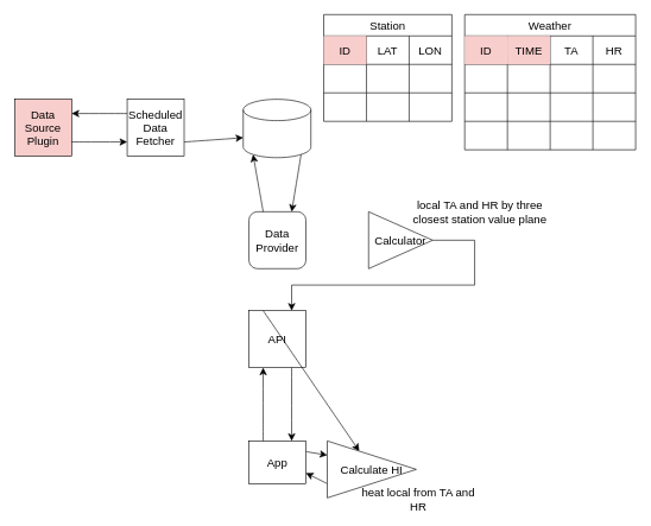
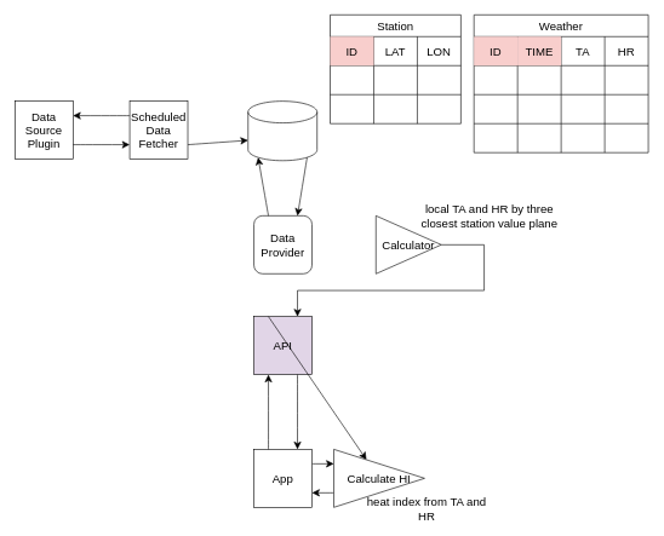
  <mxCell id="0" />
  <mxCell id="1" parent="0" />
- <mxCell id="2" value="Data Source&lt;br&gt;Plugin" style="whiteSpace=wrap;html=1;aspect=fixed;fontSize=16;fillColor=#f8cecc;" vertex="1" parent="1"><mxGeometry x="20" y="139" width="80" height="80" as="geometry" /></mxCell>
+ <mxCell id="2" value="Data Source&lt;br&gt;Plugin" style="whiteSpace=wrap;html=1;aspect=fixed;fontSize=16;" vertex="1" parent="1"><mxGeometry x="20" y="139" width="80" height="80" as="geometry" /></mxCell>
  <mxCell id="3" value="" style="shape=cylinder3;whiteSpace=wrap;html=1;boundedLbl=1;backgroundOutline=1;size=15;fontSize=16;" vertex="1" parent="1"><mxGeometry x="341" y="139" width="95" height="82" as="geometry" /></mxCell>
  <mxCell id="4" value="Scheduled Data Fetcher" style="whiteSpace=wrap;html=1;aspect=fixed;fontSize=16;" vertex="1" parent="1"><mxGeometry x="178" y="139" width="80" height="80" as="geometry" /></mxCell>
  <mxCell id="5" value="" style="endArrow=classic;html=1;rounded=0;fontSize=12;startSize=8;endSize=8;curved=1;entryX=1;entryY=0.25;entryDx=0;entryDy=0;exitX=0;exitY=0.25;exitDx=0;exitDy=0;" edge="1" parent="1" source="4" target="2"><mxGeometry width="50" height="50" relative="1" as="geometry"><mxPoint x="581" y="467" as="sourcePoint" /><mxPoint x="631" y="417" as="targetPoint" /></mxGeometry></mxCell>
  <mxCell id="6" value="" style="endArrow=classic;html=1;rounded=0;fontSize=12;startSize=8;endSize=8;curved=1;exitX=1;exitY=0.75;exitDx=0;exitDy=0;entryX=0;entryY=0.75;entryDx=0;entryDy=0;" edge="1" parent="1" source="2" target="4"><mxGeometry width="50" height="50" relative="1" as="geometry"><mxPoint x="581" y="467" as="sourcePoint" /><mxPoint x="631" y="417" as="targetPoint" /></mxGeometry></mxCell>
  <mxCell id="7" value="" style="endArrow=classic;html=1;rounded=0;fontSize=12;startSize=8;endSize=8;curved=1;exitX=1;exitY=0.75;exitDx=0;exitDy=0;entryX=0;entryY=0;entryDx=0;entryDy=54;entryPerimeter=0;" edge="1" parent="1" source="4" target="3"><mxGeometry width="50" height="50" relative="1" as="geometry"><mxPoint x="581" y="467" as="sourcePoint" /><mxPoint x="631" y="417" as="targetPoint" /></mxGeometry></mxCell>
- <mxCell id="8" value="API" style="whiteSpace=wrap;html=1;aspect=fixed;fontSize=16;" vertex="1" parent="1"><mxGeometry x="349" y="436" width="80" height="80" as="geometry" /></mxCell>
+ <mxCell id="8" value="API" style="whiteSpace=wrap;html=1;aspect=fixed;fontSize=16;fillColor=#e1d5e7;" vertex="1" parent="1"><mxGeometry x="349" y="436" width="80" height="80" as="geometry" /></mxCell>
  <mxCell id="9" value="Data Provider" style="whiteSpace=wrap;html=1;aspect=fixed;fontSize=16;rounded=1;" vertex="1" parent="1"><mxGeometry x="349" y="297" width="80" height="80" as="geometry" /></mxCell>
  <mxCell id="10" value="" style="endArrow=classic;html=1;rounded=0;fontSize=12;startSize=8;endSize=8;curved=1;exitX=0.25;exitY=0;exitDx=0;exitDy=0;" edge="1" parent="1" source="8" target="53"><mxGeometry width="50" height="50" relative="1" as="geometry"><mxPoint x="581" y="467" as="sourcePoint" /><mxPoint x="631" y="417" as="targetPoint" /></mxGeometry></mxCell>
  <mxCell id="11" value="" style="endArrow=classic;html=1;rounded=0;fontSize=12;startSize=8;endSize=8;curved=1;exitX=0.25;exitY=0;exitDx=0;exitDy=0;entryX=0.145;entryY=1;entryDx=0;entryDy=-4.35;entryPerimeter=0;" edge="1" parent="1" source="9" target="3"><mxGeometry width="50" height="50" relative="1" as="geometry"><mxPoint x="581" y="467" as="sourcePoint" /><mxPoint x="631" y="417" as="targetPoint" /></mxGeometry></mxCell>
  <mxCell id="12" value="" style="endArrow=classic;html=1;rounded=0;fontSize=12;startSize=8;endSize=8;curved=1;exitX=0.855;exitY=1;exitDx=0;exitDy=-4.35;exitPerimeter=0;entryX=0.75;entryY=0;entryDx=0;entryDy=0;" edge="1" parent="1" source="3" target="9"><mxGeometry width="50" height="50" relative="1" as="geometry"><mxPoint x="593" y="253" as="sourcePoint" /><mxPoint x="643" y="203" as="targetPoint" /></mxGeometry></mxCell>
  <mxCell id="13" style="edgeStyle=none;rounded=0;orthogonalLoop=1;jettySize=auto;html=1;exitX=1;exitY=0.5;exitDx=0;exitDy=0;entryX=0.75;entryY=0;entryDx=0;entryDy=0;fontSize=12;startSize=8;endSize=8;" edge="1" parent="1" source="14" target="8"><mxGeometry relative="1" as="geometry"><Array as="points"><mxPoint x="666" y="337" /><mxPoint x="666" y="400" /><mxPoint x="409" y="400" /></Array></mxGeometry></mxCell>
  <mxCell id="14" value="Calculator" style="triangle;whiteSpace=wrap;html=1;fontSize=16;" vertex="1" parent="1"><mxGeometry x="517" y="297" width="90" height="80" as="geometry" /></mxCell>
  <mxCell id="15" value="Weather" style="shape=table;startSize=30;container=1;collapsible=0;childLayout=tableLayout;fontSize=16;" vertex="1" parent="1"><mxGeometry x="652" y="20" width="240" height="190" as="geometry" /></mxCell>
  <mxCell id="16" value="" style="shape=tableRow;horizontal=0;startSize=0;swimlaneHead=0;swimlaneBody=0;strokeColor=inherit;top=0;left=0;bottom=0;right=0;collapsible=0;dropTarget=0;fillColor=none;points=[[0,0.5],[1,0.5]];portConstraint=eastwest;fontSize=16;" vertex="1" parent="15"><mxGeometry y="30" width="240" height="40" as="geometry" /></mxCell>
  <mxCell id="17" value="ID" style="shape=partialRectangle;html=1;whiteSpace=wrap;connectable=0;strokeColor=#b85450;overflow=hidden;fillColor=#f8cecc;top=0;left=0;bottom=0;right=0;pointerEvents=1;fontSize=16;" vertex="1" parent="16"><mxGeometry width="60" height="40" as="geometry"><mxRectangle width="60" height="40" as="alternateBounds" /></mxGeometry></mxCell>
  <mxCell id="18" value="TIME" style="shape=partialRectangle;html=1;whiteSpace=wrap;connectable=0;strokeColor=#b85450;overflow=hidden;fillColor=#f8cecc;top=0;left=0;bottom=0;right=0;pointerEvents=1;fontSize=16;" vertex="1" parent="16"><mxGeometry x="60" width="60" height="40" as="geometry"><mxRectangle width="60" height="40" as="alternateBounds" /></mxGeometry></mxCell>
  <mxCell id="19" value="TA" style="shape=partialRectangle;html=1;whiteSpace=wrap;connectable=0;strokeColor=inherit;overflow=hidden;fillColor=none;top=0;left=0;bottom=0;right=0;pointerEvents=1;fontSize=16;" vertex="1" parent="16"><mxGeometry x="120" width="60" height="40" as="geometry"><mxRectangle width="60" height="40" as="alternateBounds" /></mxGeometry></mxCell>
  <mxCell id="20" value="HR" style="shape=partialRectangle;html=1;whiteSpace=wrap;connectable=0;strokeColor=inherit;overflow=hidden;fillColor=none;top=0;left=0;bottom=0;right=0;pointerEvents=1;fontSize=16;" vertex="1" parent="16"><mxGeometry x="180" width="60" height="40" as="geometry"><mxRectangle width="60" height="40" as="alternateBounds" /></mxGeometry></mxCell>
  <mxCell id="21" value="" style="shape=tableRow;horizontal=0;startSize=0;swimlaneHead=0;swimlaneBody=0;strokeColor=inherit;top=0;left=0;bottom=0;right=0;collapsible=0;dropTarget=0;fillColor=none;points=[[0,0.5],[1,0.5]];portConstraint=eastwest;fontSize=16;" vertex="1" parent="15"><mxGeometry y="70" width="240" height="40" as="geometry" /></mxCell>
  <mxCell id="22" value="" style="shape=partialRectangle;html=1;whiteSpace=wrap;connectable=0;strokeColor=inherit;overflow=hidden;fillColor=none;top=0;left=0;bottom=0;right=0;pointerEvents=1;fontSize=16;" vertex="1" parent="21"><mxGeometry width="60" height="40" as="geometry"><mxRectangle width="60" height="40" as="alternateBounds" /></mxGeometry></mxCell>
  <mxCell id="23" style="shape=partialRectangle;html=1;whiteSpace=wrap;connectable=0;strokeColor=inherit;overflow=hidden;fillColor=none;top=0;left=0;bottom=0;right=0;pointerEvents=1;fontSize=16;" vertex="1" parent="21"><mxGeometry x="60" width="60" height="40" as="geometry"><mxRectangle width="60" height="40" as="alternateBounds" /></mxGeometry></mxCell>
  <mxCell id="24" style="shape=partialRectangle;html=1;whiteSpace=wrap;connectable=0;strokeColor=inherit;overflow=hidden;fillColor=none;top=0;left=0;bottom=0;right=0;pointerEvents=1;fontSize=16;" vertex="1" parent="21"><mxGeometry x="120" width="60" height="40" as="geometry"><mxRectangle width="60" height="40" as="alternateBounds" /></mxGeometry></mxCell>
  <mxCell id="25" style="shape=partialRectangle;html=1;whiteSpace=wrap;connectable=0;strokeColor=inherit;overflow=hidden;fillColor=none;top=0;left=0;bottom=0;right=0;pointerEvents=1;fontSize=16;" vertex="1" parent="21"><mxGeometry x="180" width="60" height="40" as="geometry"><mxRectangle width="60" height="40" as="alternateBounds" /></mxGeometry></mxCell>
  <mxCell id="26" value="" style="shape=tableRow;horizontal=0;startSize=0;swimlaneHead=0;swimlaneBody=0;strokeColor=inherit;top=0;left=0;bottom=0;right=0;collapsible=0;dropTarget=0;fillColor=none;points=[[0,0.5],[1,0.5]];portConstraint=eastwest;fontSize=16;" vertex="1" parent="15"><mxGeometry y="110" width="240" height="40" as="geometry" /></mxCell>
  <mxCell id="27" value="" style="shape=partialRectangle;html=1;whiteSpace=wrap;connectable=0;strokeColor=inherit;overflow=hidden;fillColor=none;top=0;left=0;bottom=0;right=0;pointerEvents=1;fontSize=16;" vertex="1" parent="26"><mxGeometry width="60" height="40" as="geometry"><mxRectangle width="60" height="40" as="alternateBounds" /></mxGeometry></mxCell>
  <mxCell id="28" style="shape=partialRectangle;html=1;whiteSpace=wrap;connectable=0;strokeColor=inherit;overflow=hidden;fillColor=none;top=0;left=0;bottom=0;right=0;pointerEvents=1;fontSize=16;" vertex="1" parent="26"><mxGeometry x="60" width="60" height="40" as="geometry"><mxRectangle width="60" height="40" as="alternateBounds" /></mxGeometry></mxCell>
  <mxCell id="29" style="shape=partialRectangle;html=1;whiteSpace=wrap;connectable=0;strokeColor=inherit;overflow=hidden;fillColor=none;top=0;left=0;bottom=0;right=0;pointerEvents=1;fontSize=16;" vertex="1" parent="26"><mxGeometry x="120" width="60" height="40" as="geometry"><mxRectangle width="60" height="40" as="alternateBounds" /></mxGeometry></mxCell>
  <mxCell id="30" style="shape=partialRectangle;html=1;whiteSpace=wrap;connectable=0;strokeColor=inherit;overflow=hidden;fillColor=none;top=0;left=0;bottom=0;right=0;pointerEvents=1;fontSize=16;" vertex="1" parent="26"><mxGeometry x="180" width="60" height="40" as="geometry"><mxRectangle width="60" height="40" as="alternateBounds" /></mxGeometry></mxCell>
  <mxCell id="31" value="" style="shape=tableRow;horizontal=0;startSize=0;swimlaneHead=0;swimlaneBody=0;strokeColor=inherit;top=0;left=0;bottom=0;right=0;collapsible=0;dropTarget=0;fillColor=none;points=[[0,0.5],[1,0.5]];portConstraint=eastwest;fontSize=16;" vertex="1" parent="15"><mxGeometry y="150" width="240" height="40" as="geometry" /></mxCell>
  <mxCell id="32" value="" style="shape=partialRectangle;html=1;whiteSpace=wrap;connectable=0;strokeColor=inherit;overflow=hidden;fillColor=none;top=0;left=0;bottom=0;right=0;pointerEvents=1;fontSize=16;" vertex="1" parent="31"><mxGeometry width="60" height="40" as="geometry"><mxRectangle width="60" height="40" as="alternateBounds" /></mxGeometry></mxCell>
  <mxCell id="33" style="shape=partialRectangle;html=1;whiteSpace=wrap;connectable=0;strokeColor=inherit;overflow=hidden;fillColor=none;top=0;left=0;bottom=0;right=0;pointerEvents=1;fontSize=16;" vertex="1" parent="31"><mxGeometry x="60" width="60" height="40" as="geometry"><mxRectangle width="60" height="40" as="alternateBounds" /></mxGeometry></mxCell>
  <mxCell id="34" style="shape=partialRectangle;html=1;whiteSpace=wrap;connectable=0;strokeColor=inherit;overflow=hidden;fillColor=none;top=0;left=0;bottom=0;right=0;pointerEvents=1;fontSize=16;" vertex="1" parent="31"><mxGeometry x="120" width="60" height="40" as="geometry"><mxRectangle width="60" height="40" as="alternateBounds" /></mxGeometry></mxCell>
  <mxCell id="35" style="shape=partialRectangle;html=1;whiteSpace=wrap;connectable=0;strokeColor=inherit;overflow=hidden;fillColor=none;top=0;left=0;bottom=0;right=0;pointerEvents=1;fontSize=16;" vertex="1" parent="31"><mxGeometry x="180" width="60" height="40" as="geometry"><mxRectangle width="60" height="40" as="alternateBounds" /></mxGeometry></mxCell>
  <mxCell id="36" value="Station" style="shape=table;startSize=30;container=1;collapsible=0;childLayout=tableLayout;fontSize=16;" vertex="1" parent="1"><mxGeometry x="454" y="20" width="180" height="150" as="geometry" /></mxCell>
  <mxCell id="37" value="" style="shape=tableRow;horizontal=0;startSize=0;swimlaneHead=0;swimlaneBody=0;strokeColor=inherit;top=0;left=0;bottom=0;right=0;collapsible=0;dropTarget=0;fillColor=none;points=[[0,0.5],[1,0.5]];portConstraint=eastwest;fontSize=16;" vertex="1" parent="36"><mxGeometry y="30" width="180" height="40" as="geometry" /></mxCell>
  <mxCell id="38" value="ID" style="shape=partialRectangle;html=1;whiteSpace=wrap;connectable=0;strokeColor=#b85450;overflow=hidden;fillColor=#f8cecc;top=0;left=0;bottom=0;right=0;pointerEvents=1;fontSize=16;" vertex="1" parent="37"><mxGeometry width="60" height="40" as="geometry"><mxRectangle width="60" height="40" as="alternateBounds" /></mxGeometry></mxCell>
  <mxCell id="39" value="LAT" style="shape=partialRectangle;html=1;whiteSpace=wrap;connectable=0;strokeColor=inherit;overflow=hidden;fillColor=none;top=0;left=0;bottom=0;right=0;pointerEvents=1;fontSize=16;" vertex="1" parent="37"><mxGeometry x="60" width="60" height="40" as="geometry"><mxRectangle width="60" height="40" as="alternateBounds" /></mxGeometry></mxCell>
  <mxCell id="40" value="LON" style="shape=partialRectangle;html=1;whiteSpace=wrap;connectable=0;strokeColor=inherit;overflow=hidden;fillColor=none;top=0;left=0;bottom=0;right=0;pointerEvents=1;fontSize=16;" vertex="1" parent="37"><mxGeometry x="120" width="60" height="40" as="geometry"><mxRectangle width="60" height="40" as="alternateBounds" /></mxGeometry></mxCell>
  <mxCell id="41" value="" style="shape=tableRow;horizontal=0;startSize=0;swimlaneHead=0;swimlaneBody=0;strokeColor=inherit;top=0;left=0;bottom=0;right=0;collapsible=0;dropTarget=0;fillColor=none;points=[[0,0.5],[1,0.5]];portConstraint=eastwest;fontSize=16;" vertex="1" parent="36"><mxGeometry y="70" width="180" height="40" as="geometry" /></mxCell>
  <mxCell id="42" value="" style="shape=partialRectangle;html=1;whiteSpace=wrap;connectable=0;strokeColor=inherit;overflow=hidden;fillColor=none;top=0;left=0;bottom=0;right=0;pointerEvents=1;fontSize=16;" vertex="1" parent="41"><mxGeometry width="60" height="40" as="geometry"><mxRectangle width="60" height="40" as="alternateBounds" /></mxGeometry></mxCell>
  <mxCell id="43" value="" style="shape=partialRectangle;html=1;whiteSpace=wrap;connectable=0;strokeColor=inherit;overflow=hidden;fillColor=none;top=0;left=0;bottom=0;right=0;pointerEvents=1;fontSize=16;" vertex="1" parent="41"><mxGeometry x="60" width="60" height="40" as="geometry"><mxRectangle width="60" height="40" as="alternateBounds" /></mxGeometry></mxCell>
  <mxCell id="44" style="shape=partialRectangle;html=1;whiteSpace=wrap;connectable=0;strokeColor=inherit;overflow=hidden;fillColor=none;top=0;left=0;bottom=0;right=0;pointerEvents=1;fontSize=16;" vertex="1" parent="41"><mxGeometry x="120" width="60" height="40" as="geometry"><mxRectangle width="60" height="40" as="alternateBounds" /></mxGeometry></mxCell>
  <mxCell id="45" value="" style="shape=tableRow;horizontal=0;startSize=0;swimlaneHead=0;swimlaneBody=0;strokeColor=inherit;top=0;left=0;bottom=0;right=0;collapsible=0;dropTarget=0;fillColor=none;points=[[0,0.5],[1,0.5]];portConstraint=eastwest;fontSize=16;" vertex="1" parent="36"><mxGeometry y="110" width="180" height="40" as="geometry" /></mxCell>
  <mxCell id="46" value="" style="shape=partialRectangle;html=1;whiteSpace=wrap;connectable=0;strokeColor=inherit;overflow=hidden;fillColor=none;top=0;left=0;bottom=0;right=0;pointerEvents=1;fontSize=16;" vertex="1" parent="45"><mxGeometry width="60" height="40" as="geometry"><mxRectangle width="60" height="40" as="alternateBounds" /></mxGeometry></mxCell>
  <mxCell id="47" value="" style="shape=partialRectangle;html=1;whiteSpace=wrap;connectable=0;strokeColor=inherit;overflow=hidden;fillColor=none;top=0;left=0;bottom=0;right=0;pointerEvents=1;fontSize=16;" vertex="1" parent="45"><mxGeometry x="60" width="60" height="40" as="geometry"><mxRectangle width="60" height="40" as="alternateBounds" /></mxGeometry></mxCell>
  <mxCell id="48" style="shape=partialRectangle;html=1;whiteSpace=wrap;connectable=0;strokeColor=inherit;overflow=hidden;fillColor=none;top=0;left=0;bottom=0;right=0;pointerEvents=1;fontSize=16;" vertex="1" parent="45"><mxGeometry x="120" width="60" height="40" as="geometry"><mxRectangle width="60" height="40" as="alternateBounds" /></mxGeometry></mxCell>
  <mxCell id="49" style="edgeStyle=none;curved=1;rounded=0;orthogonalLoop=1;jettySize=auto;html=1;exitX=1;exitY=0.25;exitDx=0;exitDy=0;entryX=0;entryY=0.25;entryDx=0;entryDy=0;fontSize=12;startSize=8;endSize=8;" edge="1" parent="1" source="50" target="53"><mxGeometry relative="1" as="geometry" /></mxCell>
- <mxCell id="50" value="App" style="whiteSpace=wrap;html=1;aspect=fixed;fontSize=16;" vertex="1" parent="1"><mxGeometry x="349" y="619" width="80" height="60" as="geometry" /></mxCell>
+ <mxCell id="50" value="App" style="whiteSpace=wrap;html=1;aspect=fixed;fontSize=16;" vertex="1" parent="1"><mxGeometry x="349" y="619" width="80" height="80" as="geometry" /></mxCell>
  <mxCell id="51" value="" style="endArrow=classic;html=1;rounded=0;fontSize=12;startSize=8;endSize=8;curved=1;exitX=0.25;exitY=0;exitDx=0;exitDy=0;entryX=0.25;entryY=1;entryDx=0;entryDy=0;" edge="1" parent="1" source="50" target="8"><mxGeometry width="50" height="50" relative="1" as="geometry"><mxPoint x="218" y="606" as="sourcePoint" /><mxPoint x="268" y="556" as="targetPoint" /></mxGeometry></mxCell>
  <mxCell id="52" style="edgeStyle=none;curved=1;rounded=0;orthogonalLoop=1;jettySize=auto;html=1;exitX=0;exitY=0.75;exitDx=0;exitDy=0;entryX=1;entryY=0.75;entryDx=0;entryDy=0;fontSize=12;startSize=8;endSize=8;" edge="1" parent="1" source="53" target="50"><mxGeometry relative="1" as="geometry" /></mxCell>
  <mxCell id="53" value="Calculate HI" style="triangle;whiteSpace=wrap;html=1;fontSize=16;" vertex="1" parent="1"><mxGeometry x="459" y="619" width="125" height="80" as="geometry" /></mxCell>
  <mxCell id="54" value="" style="endArrow=classic;html=1;rounded=0;fontSize=12;startSize=8;endSize=8;curved=1;exitX=0.75;exitY=1;exitDx=0;exitDy=0;entryX=0.75;entryY=0;entryDx=0;entryDy=0;" edge="1" parent="1" source="8" target="50"><mxGeometry width="50" height="50" relative="1" as="geometry"><mxPoint x="581" y="467" as="sourcePoint" /><mxPoint x="631" y="417" as="targetPoint" /></mxGeometry></mxCell>
  <mxCell id="55" value="local TA and HR by three closest station value plane&lt;br&gt;" style="text;html=1;strokeColor=none;fillColor=none;align=center;verticalAlign=middle;whiteSpace=wrap;rounded=0;fontSize=16;" vertex="1" parent="1"><mxGeometry x="565" y="283" width="217" height="30" as="geometry" /></mxCell>
- <mxCell id="56" value="heat local from TA and HR" style="text;html=1;strokeColor=none;fillColor=none;align=center;verticalAlign=middle;whiteSpace=wrap;rounded=0;fontSize=16;" vertex="1" parent="1"><mxGeometry x="499" y="687" width="175.5" height="30" as="geometry" /></mxCell>
+ <mxCell id="56" value="heat index from TA and HR" style="text;html=1;strokeColor=none;fillColor=none;align=center;verticalAlign=middle;whiteSpace=wrap;rounded=0;fontSize=16;" vertex="1" parent="1"><mxGeometry x="499" y="687" width="175.5" height="30" as="geometry" /></mxCell>
